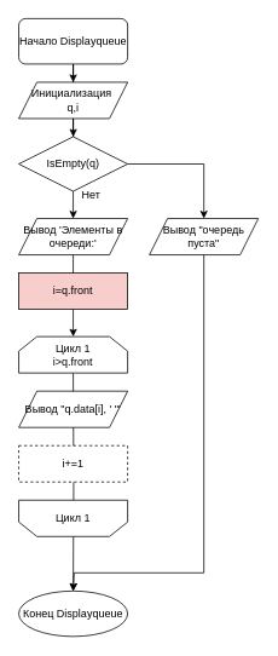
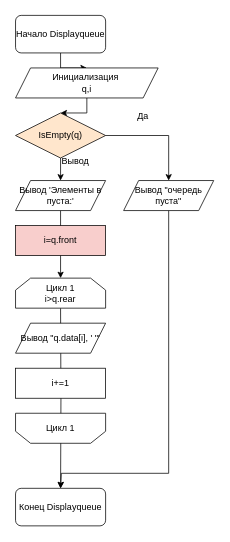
  <mxCell id="0" />
  <mxCell id="1" parent="0" />
  <mxCell id="2" style="edgeStyle=orthogonalEdgeStyle;rounded=0;orthogonalLoop=1;jettySize=auto;html=1;" parent="1" source="3" target="6" edge="1"><mxGeometry relative="1" as="geometry" /></mxCell>
  <mxCell id="3" value="Начало Displayqueue" style="whiteSpace=wrap;html=1;rounded=1;" parent="1" vertex="1"><mxGeometry x="20" width="120" height="50" as="geometry" y="20" /></mxCell>
- <mxCell id="4" value="Конец Displayqueue" style="ellipse;whiteSpace=wrap;html=1;" parent="1" vertex="1"><mxGeometry x="20" y="650" width="120" height="50" as="geometry" /></mxCell>
+ <mxCell id="4" value="Конец Displayqueue" style="whiteSpace=wrap;html=1;rounded=1;" parent="1" vertex="1"><mxGeometry x="20" y="650" width="120" height="50" as="geometry" /></mxCell>
  <mxCell id="5" style="edgeStyle=orthogonalEdgeStyle;rounded=0;orthogonalLoop=1;jettySize=auto;html=1;" parent="1" source="6" target="9" edge="1"><mxGeometry relative="1" as="geometry"><mxPoint x="80" y="150" as="targetPoint" /></mxGeometry></mxCell>
- <mxCell id="6" value="Инициализация&amp;nbsp;&lt;div&gt;q,i&lt;/div&gt;" style="shape=parallelogram;perimeter=parallelogramPerimeter;whiteSpace=wrap;html=1;fixedSize=1;" parent="1" vertex="1"><mxGeometry x="20" y="90" width="120" height="40" as="geometry" /></mxCell>
+ <mxCell id="6" value="Инициализация&amp;nbsp;&lt;div&gt;q,i&lt;/div&gt;" style="shape=parallelogram;perimeter=parallelogramPerimeter;whiteSpace=wrap;html=1;fixedSize=1;" parent="1" vertex="1"><mxGeometry x="20" y="90" width="190" height="40" as="geometry" /></mxCell>
  <mxCell id="7" style="edgeStyle=orthogonalEdgeStyle;rounded=0;orthogonalLoop=1;jettySize=auto;html=1;" parent="1" source="9" edge="1"><mxGeometry relative="1" as="geometry"><mxPoint x="80" y="240" as="targetPoint" /></mxGeometry></mxCell>
  <mxCell id="8" style="edgeStyle=orthogonalEdgeStyle;rounded=0;orthogonalLoop=1;jettySize=auto;html=1;entryX=0.5;entryY=0;entryDx=0;entryDy=0;" parent="1" source="9" target="13" edge="1"><mxGeometry relative="1" as="geometry"><mxPoint x="190" y="240" as="targetPoint" /><Array as="points"><mxPoint x="224" y="180" /></Array></mxGeometry></mxCell>
- <mxCell id="9" value="IsEmpty(q)" style="rhombus;whiteSpace=wrap;html=1;" parent="1" vertex="1"><mxGeometry x="20" y="150" width="120" height="60" as="geometry" /></mxCell>
- <mxCell id="11" value="Нет" style="text;html=1;align=center;verticalAlign=middle;whiteSpace=wrap;rounded=0;" parent="1" vertex="1"><mxGeometry x="70" y="200" width="60" height="30" as="geometry" /></mxCell>
+ <mxCell id="9" value="IsEmpty(q)" style="rhombus;whiteSpace=wrap;html=1;fillColor=#ffe6cc;" parent="1" vertex="1"><mxGeometry x="20" y="150" width="120" height="60" as="geometry" /></mxCell>
+ <mxCell id="10" value="Да" style="text;html=1;align=center;verticalAlign=middle;whiteSpace=wrap;rounded=0;" parent="1" vertex="1"><mxGeometry x="160" y="140" width="60" height="30" as="geometry" /></mxCell>
+ <mxCell id="11" value="Вывод" style="text;html=1;align=center;verticalAlign=middle;whiteSpace=wrap;rounded=0;" parent="1" vertex="1"><mxGeometry x="70" y="200" width="60" height="30" as="geometry" /></mxCell>
  <mxCell id="12" style="edgeStyle=orthogonalEdgeStyle;rounded=0;orthogonalLoop=1;jettySize=auto;html=1;entryX=0.5;entryY=0;entryDx=0;entryDy=0;" parent="1" source="13" edge="1" target="4"><mxGeometry relative="1" as="geometry"><mxPoint x="80" y="560" as="targetPoint" /><Array as="points"><mxPoint x="224" y="630" /><mxPoint x="81" y="630" /></Array></mxGeometry></mxCell>
  <mxCell id="13" value="Вывод &quot;очередь пуста&quot;" style="shape=parallelogram;perimeter=parallelogramPerimeter;whiteSpace=wrap;html=1;fixedSize=1;" parent="1" vertex="1"><mxGeometry x="164" y="240" width="120" height="40" as="geometry" /></mxCell>
  <mxCell id="14" style="edgeStyle=orthogonalEdgeStyle;rounded=0;orthogonalLoop=1;jettySize=auto;html=1;" parent="1" target="4" edge="1"><mxGeometry relative="1" as="geometry"><mxPoint x="80" y="410" as="sourcePoint" /></mxGeometry></mxCell>
  <mxCell id="15" style="edgeStyle=orthogonalEdgeStyle;rounded=0;orthogonalLoop=1;jettySize=auto;html=1;entryX=0.5;entryY=0;entryDx=0;entryDy=0;" parent="1" edge="1"><mxGeometry relative="1" as="geometry"><mxPoint x="80" y="280" as="sourcePoint" /><mxPoint x="80" y="370" as="targetPoint" /></mxGeometry></mxCell>
  <mxCell id="16" value="i=q.front" style="rounded=0;whiteSpace=wrap;html=1;fillColor=#f8cecc;" parent="1" vertex="1"><mxGeometry x="20" y="300" width="120" height="40" as="geometry" /></mxCell>
- <mxCell id="17" value="Вывод&amp;nbsp;'Элементы в очереди:'" style="shape=parallelogram;perimeter=parallelogramPerimeter;whiteSpace=wrap;html=1;fixedSize=1;" parent="1" vertex="1"><mxGeometry x="20" y="240" width="120" height="40" as="geometry" /></mxCell>
- <mxCell id="18" value="Цикл 1&lt;div&gt;i&amp;gt;q.front&lt;/div&gt;" style="shape=loopLimit;whiteSpace=wrap;html=1;" parent="1" vertex="1"><mxGeometry x="20" y="370" width="120" height="40" as="geometry" /></mxCell>
+ <mxCell id="17" value="Вывод&amp;nbsp;'Элементы в пуста:'" style="shape=parallelogram;perimeter=parallelogramPerimeter;whiteSpace=wrap;html=1;fixedSize=1;" parent="1" vertex="1"><mxGeometry x="20" y="240" width="120" height="40" as="geometry" /></mxCell>
+ <mxCell id="18" value="Цикл 1&lt;div&gt;i&amp;gt;q.rear&lt;/div&gt;" style="shape=loopLimit;whiteSpace=wrap;html=1;" parent="1" vertex="1"><mxGeometry x="20" y="370" width="120" height="40" as="geometry" /></mxCell>
  <mxCell id="19" value="Вывод &quot;q.data[i], ' '&quot;" style="shape=parallelogram;perimeter=parallelogramPerimeter;whiteSpace=wrap;html=1;fixedSize=1;" parent="1" vertex="1"><mxGeometry x="20" y="430" width="120" height="40" as="geometry" /></mxCell>
- <mxCell id="20" value="i+=1" style="rounded=0;whiteSpace=wrap;html=1;dashed=1;" parent="1" vertex="1"><mxGeometry x="20" y="490" width="120" height="40" as="geometry" /></mxCell>
+ <mxCell id="20" value="i+=1" style="rounded=0;whiteSpace=wrap;html=1;" parent="1" vertex="1"><mxGeometry x="20" y="490" width="120" height="40" as="geometry" /></mxCell>
  <mxCell id="21" value="Цикл 1" style="shape=loopLimit;whiteSpace=wrap;html=1;direction=west;" vertex="1" parent="1"><mxGeometry x="20" y="550" width="120" height="40" as="geometry" /></mxCell>
